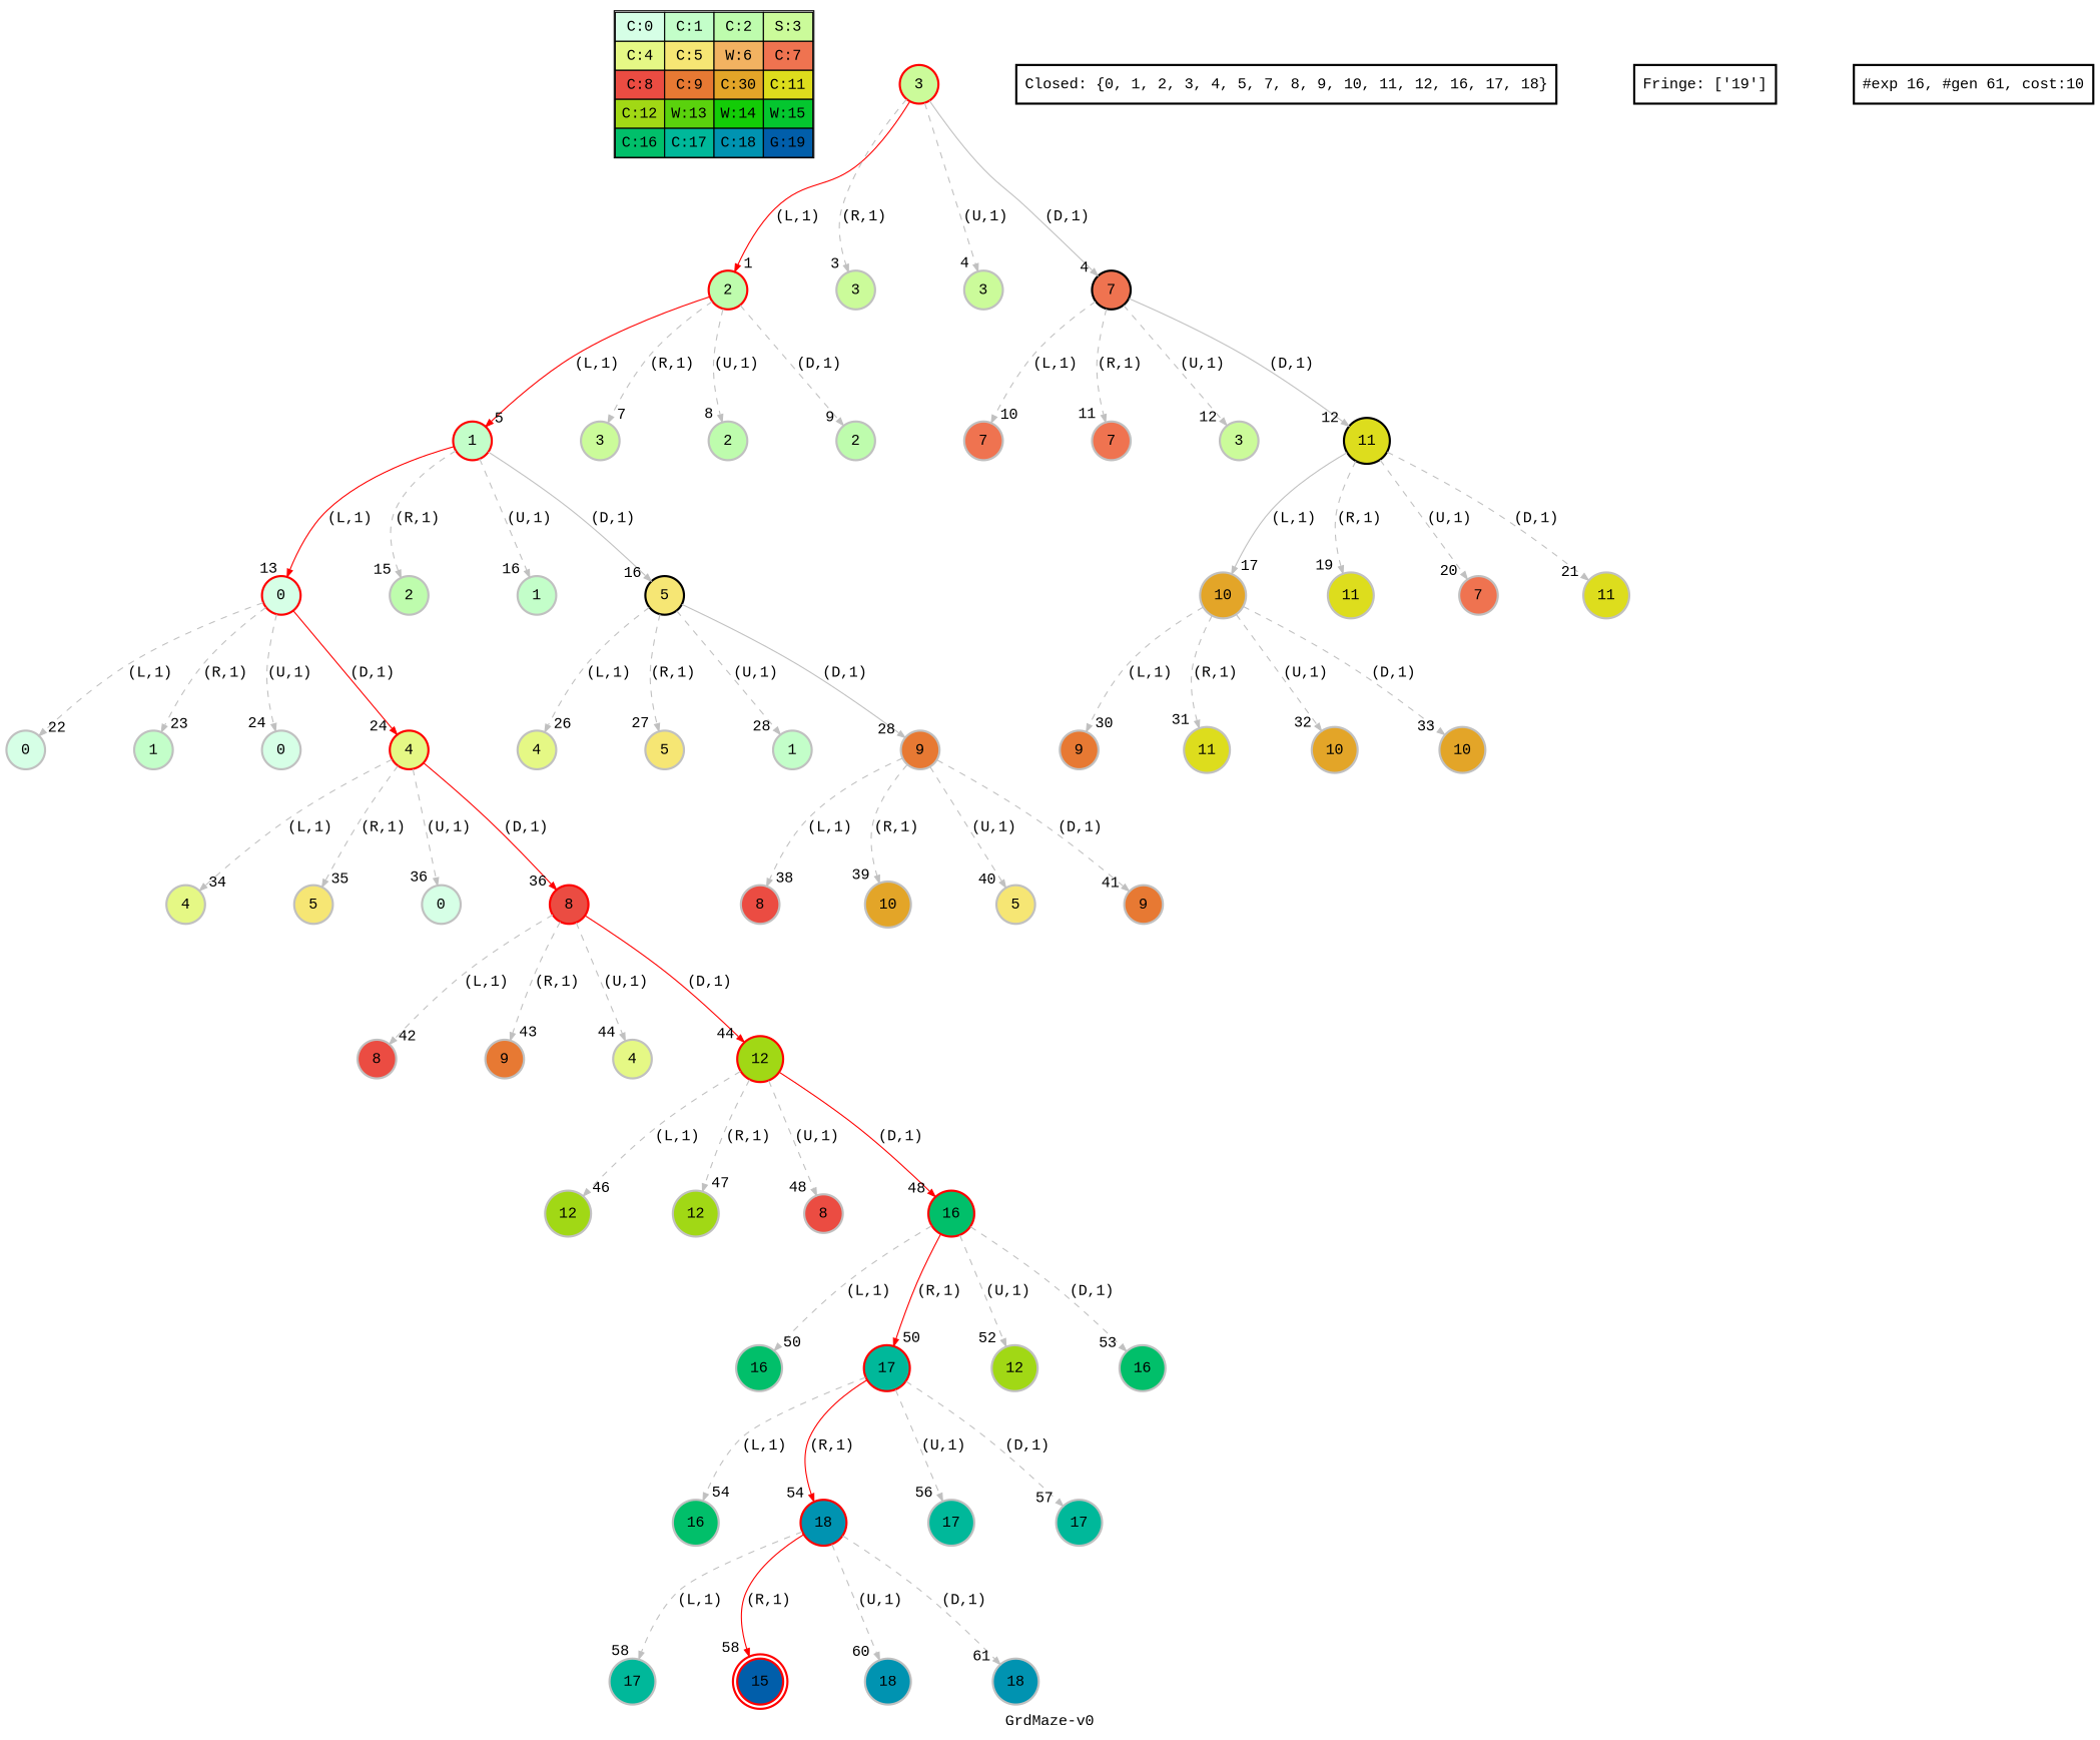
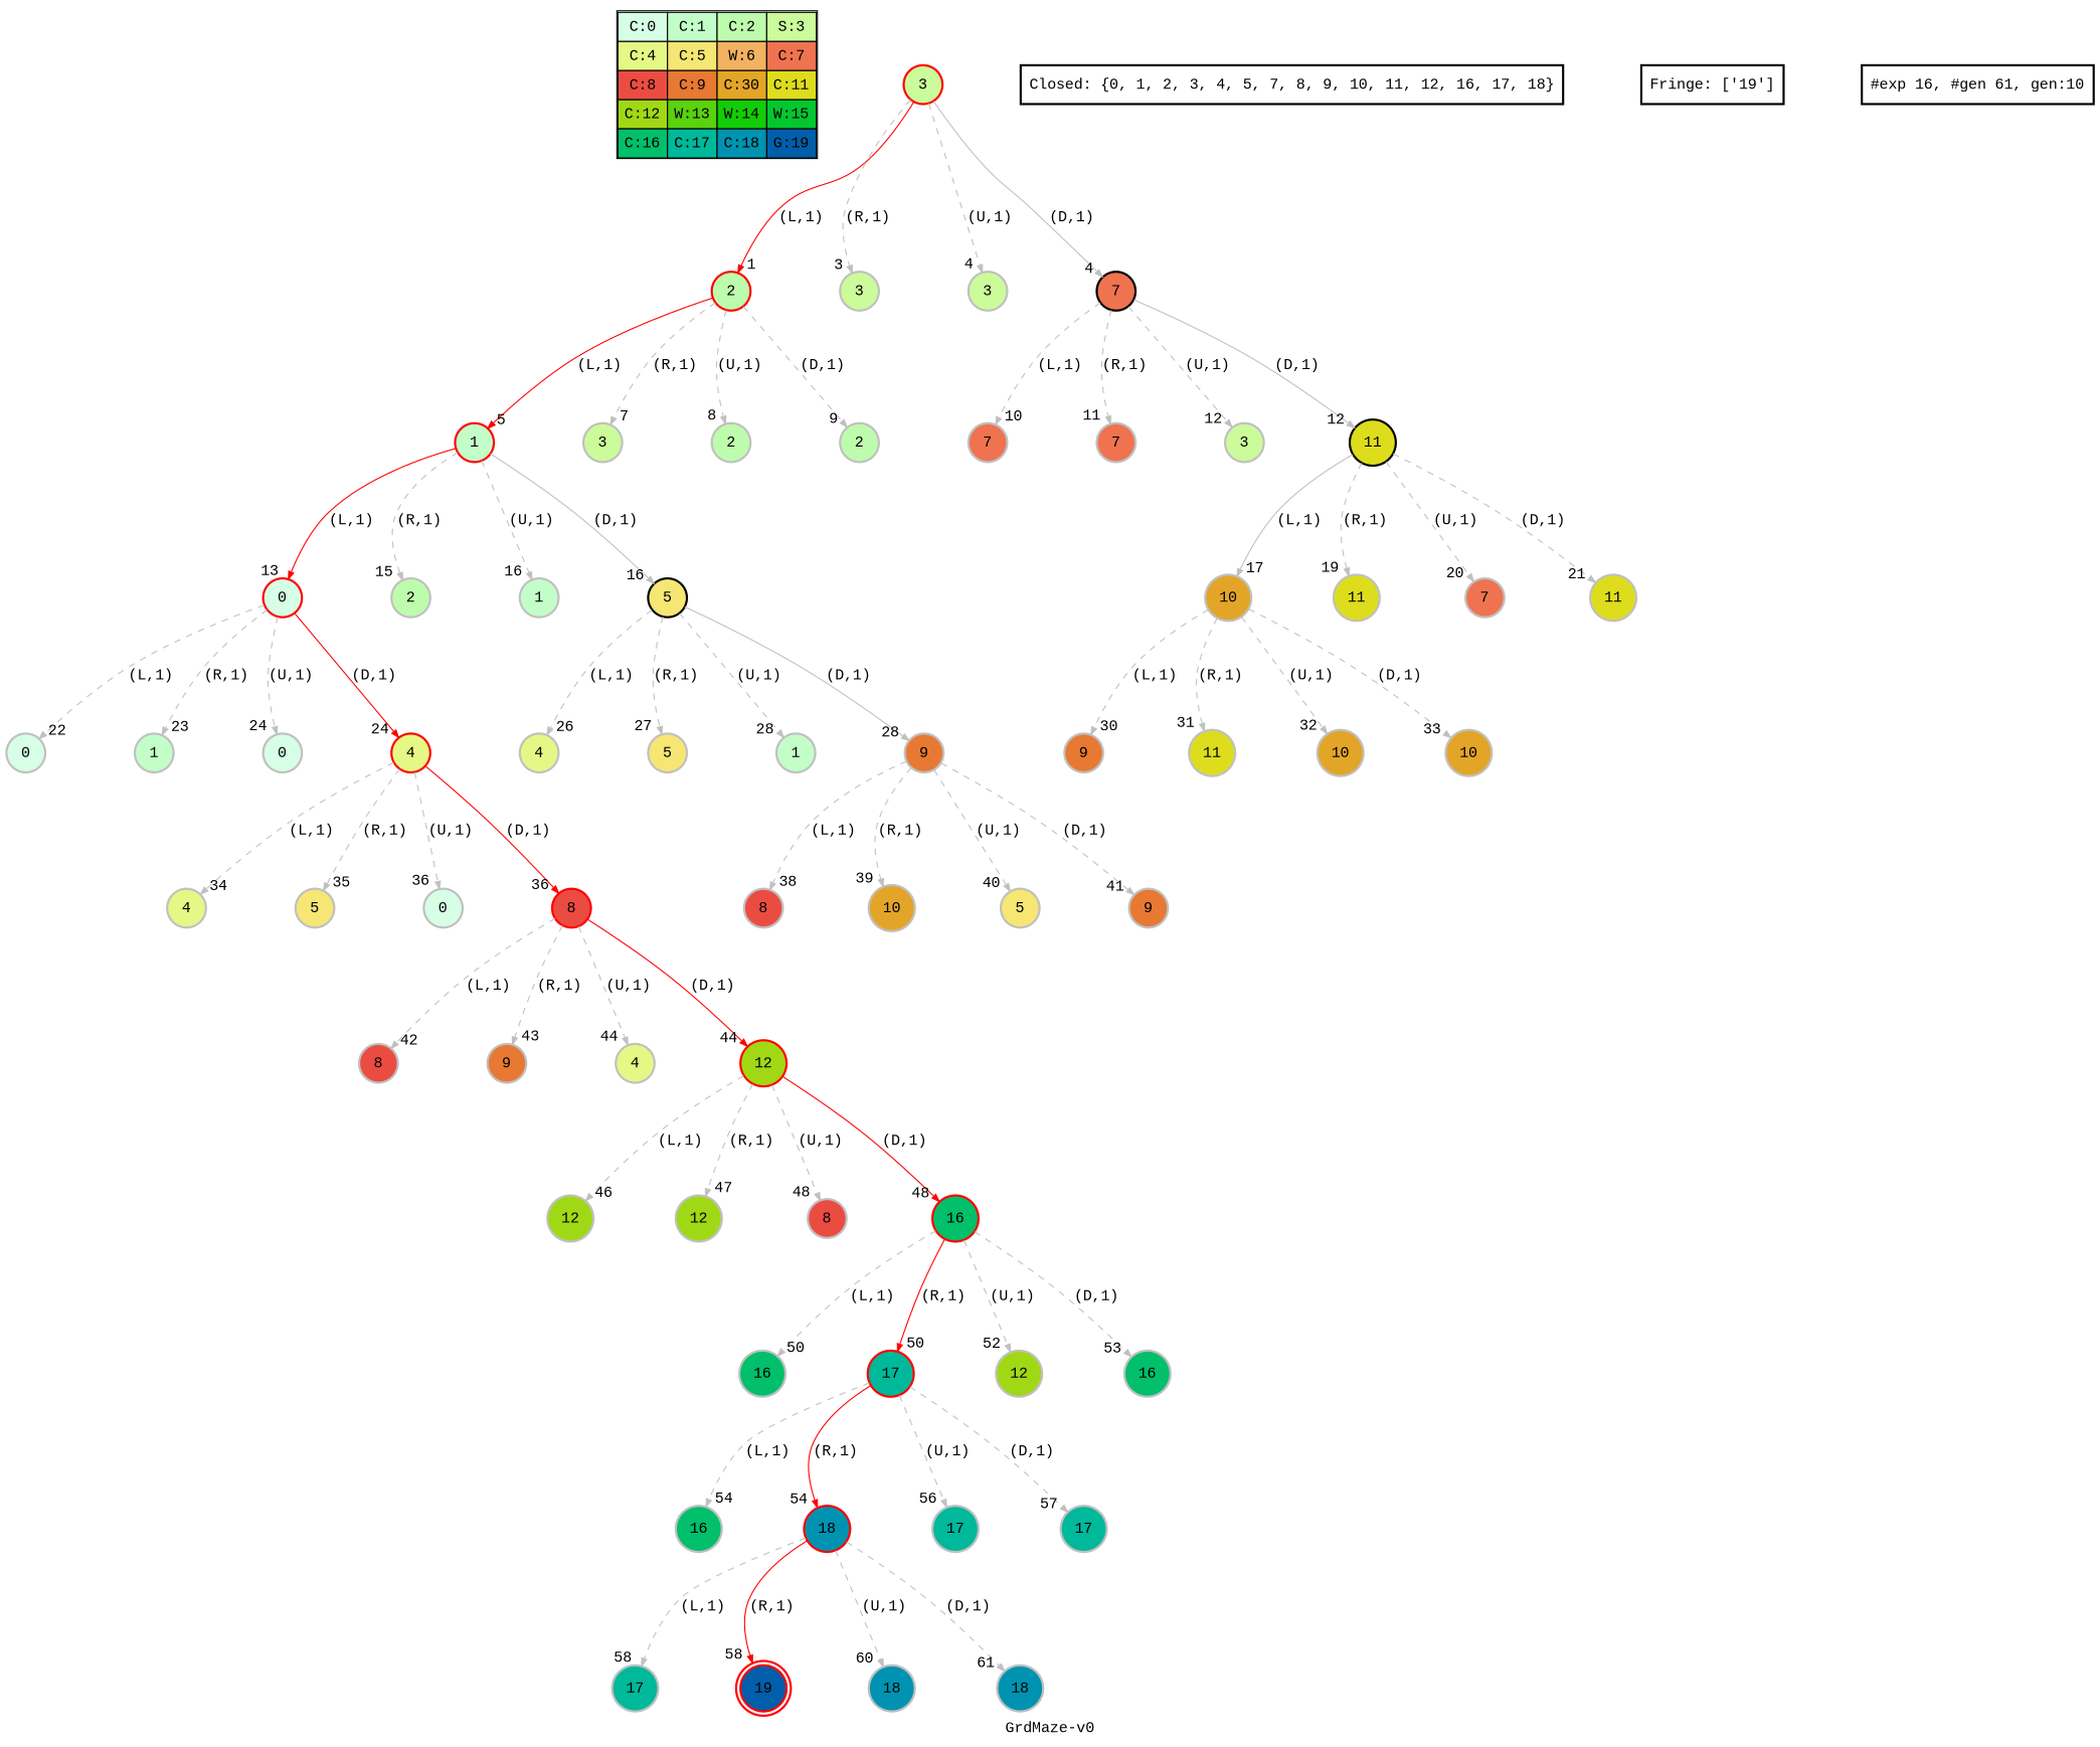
  digraph {
    fontname="Liberation Mono"
    label="GrdMaze-v0"
    nodesep=1
    ranksep=1.2
    node [fontname="Liberation Mono" penwidth=2 shape=circle color=grey fillcolor="0.24901961 0.38410575 0.98063477 1.        " style=filled]
    edge [arrowsize=0.7 color=grey fontname="Liberation Mono" headlabel=" 4 " style=dashed]
    n1 [label=<<table border="1" cellpadding="5" cellspacing="0" cellborder="1"><tr><td bgcolor="0.39803922 0.15947579 0.99679532 1.        ">C:0</td><td bgcolor="0.35098039 0.23194764 0.99315867 1.        ">C:1</td><td bgcolor="0.29607843 0.31486959 0.98720184 1.        ">C:2</td><td bgcolor="0.24901961 0.38410575 0.98063477 1.        ">S:3</td></tr><tr><td bgcolor="0.19411765 0.46220388 0.97128103 1.        ">C:4</td><td bgcolor="0.14705882 0.52643216 0.96182564 1.        ">C:5</td><td bgcolor="0.09215686 0.59770746 0.94913494 1.        ">W:6</td><td bgcolor="0.0372549  0.66454018 0.93467977 1.        ">C:7</td></tr><tr><td bgcolor="0.00980392 0.71791192 0.92090552 1.        ">C:8</td><td bgcolor="0.06470588 0.77520398 0.9032472  1.        ">C:9</td><td bgcolor="0.11176471 0.81974048 0.88677369 1.        ">C:30</td><td bgcolor="0.16666667 0.8660254  0.8660254  1.        ">C:11</td></tr><tr><td bgcolor="0.21372549 0.9005867  0.84695821 1.        ">C:12</td><td bgcolor="0.26862745 0.93467977 0.82325295 1.        ">W:13</td><td bgcolor="0.32352941 0.96182564 0.79801723 1.        ">W:14</td><td bgcolor="0.37058824 0.97940977 0.77520398 1.        ">W:15</td></tr><tr><td bgcolor="0.4254902  0.99315867 0.74725253 1.        ">C:16</td><td bgcolor="0.47254902 0.99907048 0.72218645 1.        ">C:17</td><td bgcolor="0.52745098 0.99907048 0.69169844 1.        ">C:18</td><td bgcolor="0.5745098  0.99315867 0.66454018 1.        ">G:19</td></tr></table>> shape=plaintext color="" fillcolor="" style=""]
    n2 [color=red label=3]
    n3 [color=red fillcolor="0.29607843 0.31486959 0.98720184 1.        " label=2]
    n4 [label=3]
    n5 [label=3]
    n6 [color=black fillcolor="0.0372549  0.66454018 0.93467977 1.        " label=7]
    n7 [color=red fillcolor="0.35098039 0.23194764 0.99315867 1.        " label=1]
    n8 [label=3]
    n9 [fillcolor="0.29607843 0.31486959 0.98720184 1.        " label=2]
    n10 [fillcolor="0.29607843 0.31486959 0.98720184 1.        " label=2]
    n11 [fillcolor="0.0372549  0.66454018 0.93467977 1.        " label=7]
    n12 [fillcolor="0.0372549  0.66454018 0.93467977 1.        " label=7]
    n13 [label=3]
    n14 [color=black fillcolor="0.16666667 0.8660254  0.8660254  1.        " label=11]
    n15 [color=red fillcolor="0.39803922 0.15947579 0.99679532 1.        " label=0]
    n16 [fillcolor="0.29607843 0.31486959 0.98720184 1.        " label=2]
    n17 [fillcolor="0.35098039 0.23194764 0.99315867 1.        " label=1]
    n18 [color=black fillcolor="0.14705882 0.52643216 0.96182564 1.        " label=5]
    n19 [label="Closed: {0, 1, 2, 3, 4, 5, 7, 8, 9, 10, 11, 12, 16, 17, 18}" shape=box color="" fillcolor="" style=""]
    n20 [label="Fringe: ['19']" shape=box color="" fillcolor="" style=""]
    n21 [fillcolor="0.11176471 0.81974048 0.88677369 1.        " label=10]
    n22 [fillcolor="0.16666667 0.8660254  0.8660254  1.        " label=11]
    n23 [fillcolor="0.0372549  0.66454018 0.93467977 1.        " label=7]
    n24 [fillcolor="0.16666667 0.8660254  0.8660254  1.        " label=11]
    n25 [fillcolor="0.39803922 0.15947579 0.99679532 1.        " label=0]
    n26 [fillcolor="0.35098039 0.23194764 0.99315867 1.        " label=1]
    n27 [fillcolor="0.39803922 0.15947579 0.99679532 1.        " label=0]
    n28 [color=red fillcolor="0.19411765 0.46220388 0.97128103 1.        " label=4]
    n29 [fillcolor="0.19411765 0.46220388 0.97128103 1.        " label=4]
    n30 [fillcolor="0.14705882 0.52643216 0.96182564 1.        " label=5]
    n31 [fillcolor="0.35098039 0.23194764 0.99315867 1.        " label=1]
    n32 [fillcolor="0.06470588 0.77520398 0.9032472  1.        " label=9]
    n33 [fillcolor="0.06470588 0.77520398 0.9032472  1.        " label=9]
    n34 [fillcolor="0.16666667 0.8660254  0.8660254  1.        " label=11]
    n35 [fillcolor="0.11176471 0.81974048 0.88677369 1.        " label=10]
    n36 [fillcolor="0.11176471 0.81974048 0.88677369 1.        " label=10]
    n37 [fillcolor="0.19411765 0.46220388 0.97128103 1.        " label=4]
    n38 [fillcolor="0.14705882 0.52643216 0.96182564 1.        " label=5]
    n39 [fillcolor="0.39803922 0.15947579 0.99679532 1.        " label=0]
    n40 [color=red fillcolor="0.00980392 0.71791192 0.92090552 1.        " label=8]
    n41 [fillcolor="0.00980392 0.71791192 0.92090552 1.        " label=8]
    n42 [fillcolor="0.11176471 0.81974048 0.88677369 1.        " label=10]
    n43 [fillcolor="0.14705882 0.52643216 0.96182564 1.        " label=5]
    n44 [fillcolor="0.06470588 0.77520398 0.9032472  1.        " label=9]
    n45 [fillcolor="0.00980392 0.71791192 0.92090552 1.        " label=8]
    n46 [fillcolor="0.06470588 0.77520398 0.9032472  1.        " label=9]
    n47 [fillcolor="0.19411765 0.46220388 0.97128103 1.        " label=4]
    n48 [color=red fillcolor="0.21372549 0.9005867  0.84695821 1.        " label=12]
    n49 [fillcolor="0.21372549 0.9005867  0.84695821 1.        " label=12]
    n50 [fillcolor="0.21372549 0.9005867  0.84695821 1.        " label=12]
    n51 [fillcolor="0.00980392 0.71791192 0.92090552 1.        " label=8]
    n52 [color=red fillcolor="0.4254902  0.99315867 0.74725253 1.        " label=16]
    n53 [fillcolor="0.4254902  0.99315867 0.74725253 1.        " label=16]
    n54 [color=red fillcolor="0.47254902 0.99907048 0.72218645 1.        " label=17]
    n55 [fillcolor="0.21372549 0.9005867  0.84695821 1.        " label=12]
    n56 [fillcolor="0.4254902  0.99315867 0.74725253 1.        " label=16]
    n57 [fillcolor="0.4254902  0.99315867 0.74725253 1.        " label=16]
    n58 [color=red fillcolor="0.52745098 0.99907048 0.69169844 1.        " label=18]
    n59 [fillcolor="0.47254902 0.99907048 0.72218645 1.        " label=17]
    n60 [fillcolor="0.47254902 0.99907048 0.72218645 1.        " label=17]
    n61 [fillcolor="0.47254902 0.99907048 0.72218645 1.        " label=17]
-   n62 [color=red fillcolor="0.5745098  0.99315867 0.66454018 1.        " label=15 peripheries=2]
+   n62 [color=red fillcolor="0.5745098  0.99315867 0.66454018 1.        " label=19 peripheries=2]
    n63 [fillcolor="0.52745098 0.99907048 0.69169844 1.        " label=18]
    n64 [fillcolor="0.52745098 0.99907048 0.69169844 1.        " label=18]
-   "#exp 16, #gen 61, cost:10" [shape=box color="" fillcolor="" style=""]
+   "#exp 16, #gen 61, cost:10" [shape=box label="#exp 16, #gen 61, gen:10" color="" fillcolor="" style=""]
    subgraph sub_1 {
      label=Map
      n1
    }
    n2 -> n3 [color=red headlabel=" 1 " label="(L,1)" style=""]
    n2 -> n4 [headlabel=" 3 " label="(R,1)"]
    n2 -> n5 [label="(U,1)"]
    n2 -> n6 [label="(D,1)" style=""]
    n3 -> n7 [color=red headlabel=" 5 " label="(L,1)" style=""]
    n3 -> n8 [headlabel=" 7 " label="(R,1)"]
    n3 -> n9 [headlabel=" 8 " label="(U,1)"]
    n3 -> n10 [headlabel=" 9 " label="(D,1)"]
    n6 -> n11 [headlabel=" 10 " label="(L,1)"]
    n6 -> n12 [headlabel=" 11 " label="(R,1)"]
    n6 -> n13 [headlabel=" 12 " label="(U,1)"]
    n6 -> n14 [headlabel=" 12 " label="(D,1)" style=""]
    n7 -> n15 [color=red headlabel=" 13 " label="(L,1)" style=""]
    n7 -> n16 [headlabel=" 15 " label="(R,1)"]
    n7 -> n17 [headlabel=" 16 " label="(U,1)"]
    n7 -> n18 [headlabel=" 16 " label="(D,1)" style=""]
    n14 -> n21 [headlabel=" 17 " label="(L,1)" style=""]
    n14 -> n22 [headlabel=" 19 " label="(R,1)"]
    n14 -> n23 [headlabel=" 20 " label="(U,1)"]
    n14 -> n24 [headlabel=" 21 " label="(D,1)"]
    n15 -> n25 [headlabel=" 22 " label="(L,1)"]
    n15 -> n26 [headlabel=" 23 " label="(R,1)"]
    n15 -> n27 [headlabel=" 24 " label="(U,1)"]
    n15 -> n28 [color=red headlabel=" 24 " label="(D,1)" style=""]
    n18 -> n29 [headlabel=" 26 " label="(L,1)"]
    n18 -> n30 [headlabel=" 27 " label="(R,1)"]
    n18 -> n31 [headlabel=" 28 " label="(U,1)"]
    n18 -> n32 [headlabel=" 28 " label="(D,1)" style=""]
    n21 -> n33 [headlabel=" 30 " label="(L,1)"]
    n21 -> n34 [headlabel=" 31 " label="(R,1)"]
    n21 -> n35 [headlabel=" 32 " label="(U,1)"]
    n21 -> n36 [headlabel=" 33 " label="(D,1)"]
    n28 -> n37 [headlabel=" 34 " label="(L,1)"]
    n28 -> n38 [headlabel=" 35 " label="(R,1)"]
    n28 -> n39 [headlabel=" 36 " label="(U,1)"]
    n28 -> n40 [color=red headlabel=" 36 " label="(D,1)" style=""]
    n32 -> n41 [headlabel=" 38 " label="(L,1)"]
    n32 -> n42 [headlabel=" 39 " label="(R,1)"]
    n32 -> n43 [headlabel=" 40 " label="(U,1)"]
    n32 -> n44 [headlabel=" 41 " label="(D,1)"]
    n40 -> n45 [headlabel=" 42 " label="(L,1)"]
    n40 -> n46 [headlabel=" 43 " label="(R,1)"]
    n40 -> n47 [headlabel=" 44 " label="(U,1)"]
    n40 -> n48 [color=red headlabel=" 44 " label="(D,1)" style=""]
    n48 -> n49 [headlabel=" 46 " label="(L,1)"]
    n48 -> n50 [headlabel=" 47 " label="(R,1)"]
    n48 -> n51 [headlabel=" 48 " label="(U,1)"]
    n48 -> n52 [color=red headlabel=" 48 " label="(D,1)" style=""]
    n52 -> n53 [headlabel=" 50 " label="(L,1)"]
    n52 -> n54 [color=red headlabel=" 50 " label="(R,1)" style=""]
    n52 -> n55 [headlabel=" 52 " label="(U,1)"]
    n52 -> n56 [headlabel=" 53 " label="(D,1)"]
    n54 -> n57 [headlabel=" 54 " label="(L,1)"]
    n54 -> n58 [color=red headlabel=" 54 " label="(R,1)" style=""]
    n54 -> n59 [headlabel=" 56 " label="(U,1)"]
    n54 -> n60 [headlabel=" 57 " label="(D,1)"]
    n58 -> n61 [headlabel=" 58 " label="(L,1)"]
    n58 -> n62 [color=red headlabel=" 58 " label="(R,1)" style=""]
    n58 -> n63 [headlabel=" 60 " label="(U,1)"]
    n58 -> n64 [headlabel=" 61 " label="(D,1)"]
  }
